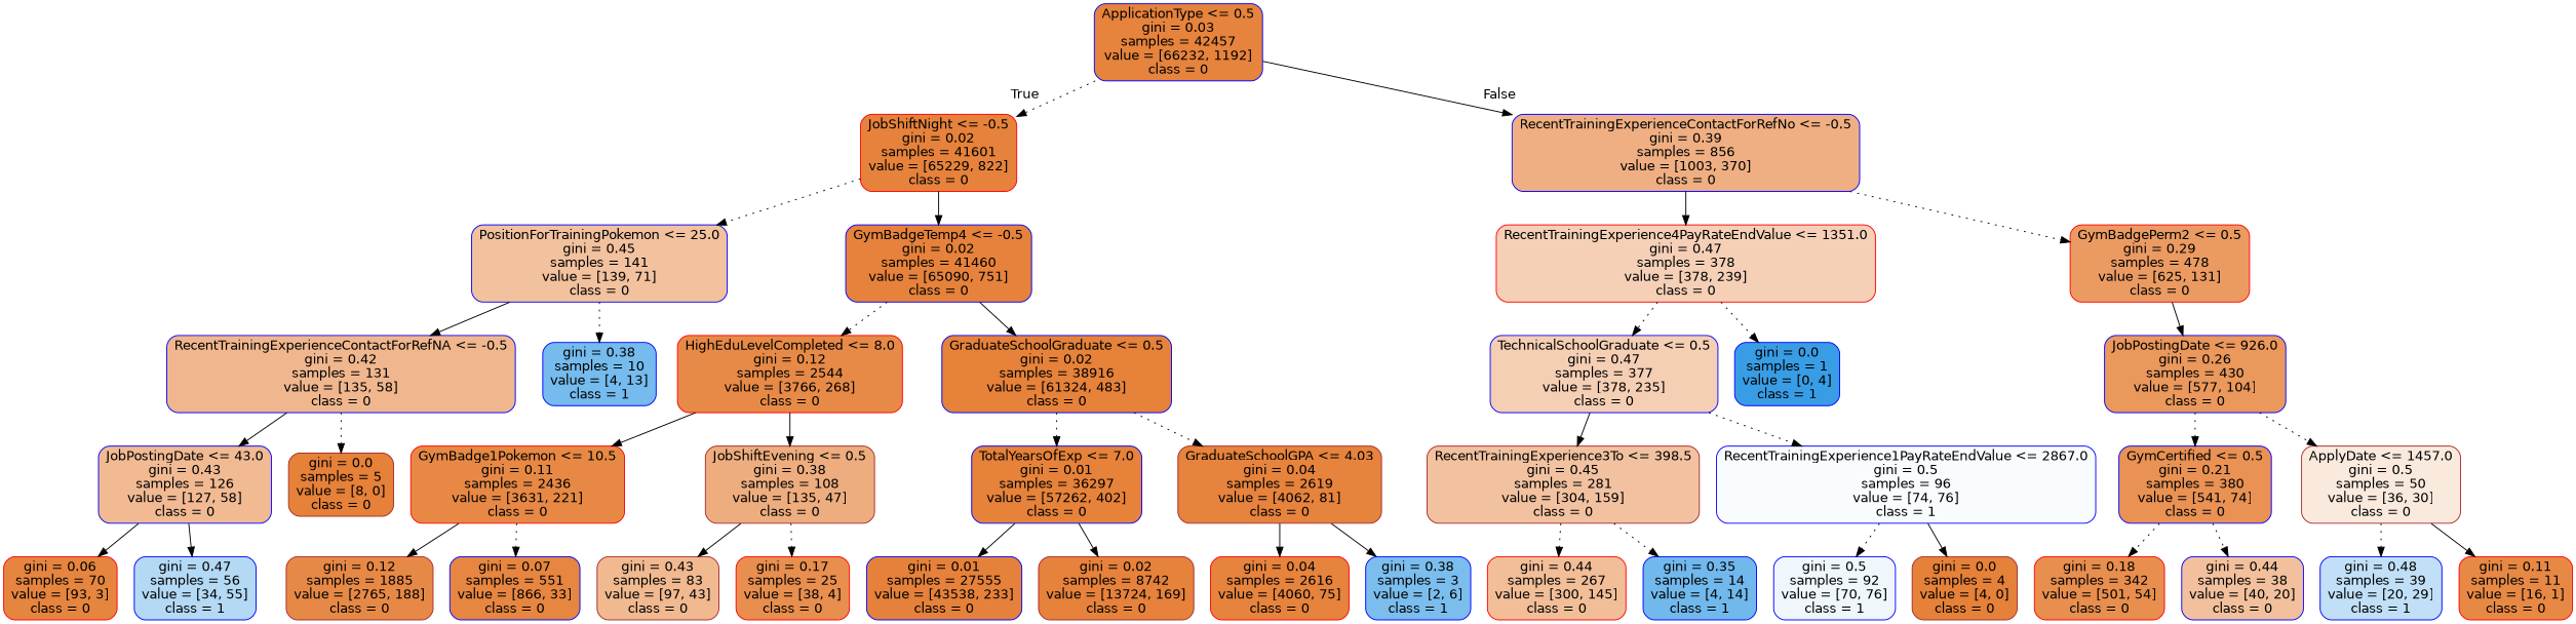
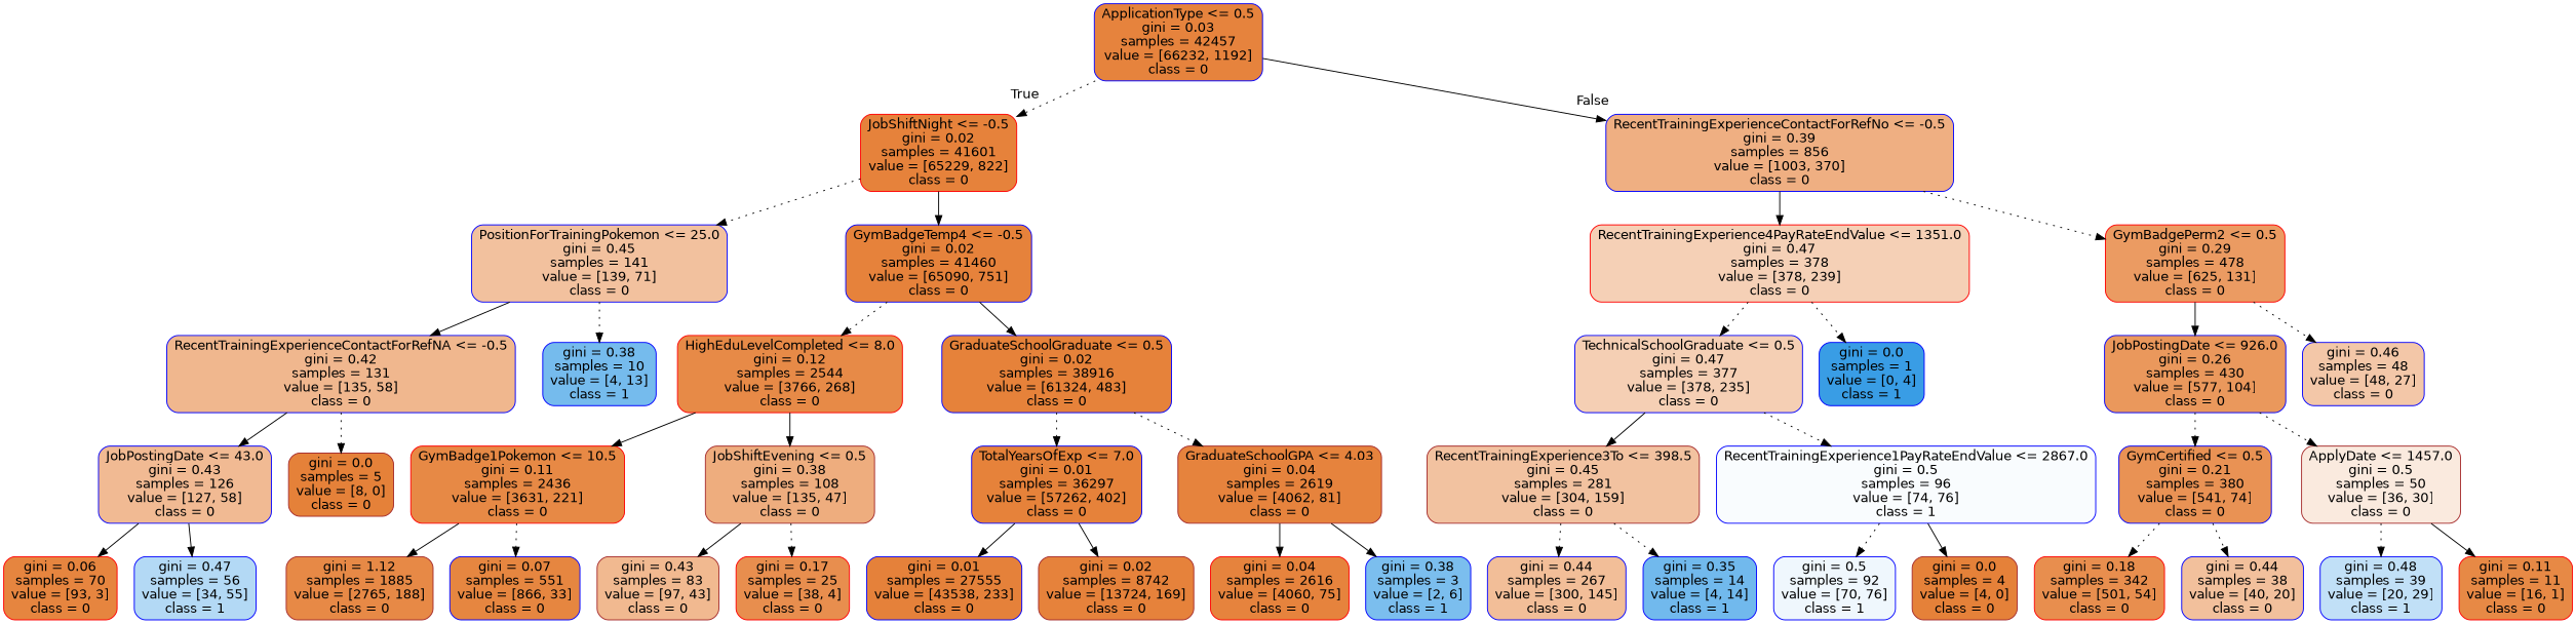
  digraph {
    node [color=blue fillcolor="#e58139fa" fontname=helvetica shape=box style="filled, rounded"]
    edge [fontname=helvetica style=dotted]
    n1 [label="ApplicationType <= 0.5\ngini = 0.03\nsamples = 42457\nvalue = [66232, 1192]\nclass = 0"]
    n2 [color=red fillcolor="#e58139fc" label="JobShiftNight <= -0.5\ngini = 0.02\nsamples = 41601\nvalue = [65229, 822]\nclass = 0"]
    n3 [fillcolor="#e58139a1" label="RecentTrainingExperienceContactForRefNo <= -0.5\ngini = 0.39\nsamples = 856\nvalue = [1003, 370]\nclass = 0"]
    n4 [fillcolor="#e581397d" label="PositionForTrainingPokemon <= 25.0\ngini = 0.45\nsamples = 141\nvalue = [139, 71]\nclass = 0"]
    n5 [fillcolor="#e58139fc" label="GymBadgeTemp4 <= -0.5\ngini = 0.02\nsamples = 41460\nvalue = [65090, 751]\nclass = 0"]
    n6 [color=red fillcolor="#e581395e" label="RecentTrainingExperience4PayRateEndValue <= 1351.0\ngini = 0.47\nsamples = 378\nvalue = [378, 239]\nclass = 0"]
    n7 [color=red fillcolor="#e58139ca" label="GymBadgePerm2 <= 0.5\ngini = 0.29\nsamples = 478\nvalue = [625, 131]\nclass = 0"]
    n8 [fillcolor="#e5813991" label="RecentTrainingExperienceContactForRefNA <= -0.5\ngini = 0.42\nsamples = 131\nvalue = [135, 58]\nclass = 0"]
    n9 [fillcolor="#399de5b1" label="gini = 0.38\nsamples = 10\nvalue = [4, 13]\nclass = 1"]
    n10 [color=red fillcolor="#e58139ed" label="HighEduLevelCompleted <= 8.0\ngini = 0.12\nsamples = 2544\nvalue = [3766, 268]\nclass = 0"]
    n11 [fillcolor="#e58139fd" label="GraduateSchoolGraduate <= 0.5\ngini = 0.02\nsamples = 38916\nvalue = [61324, 483]\nclass = 0"]
    n12 [fillcolor="#e581398b" label="JobPostingDate <= 43.0\ngini = 0.43\nsamples = 126\nvalue = [127, 58]\nclass = 0"]
    n13 [color=brown fillcolor="#e58139ff" label="gini = 0.0\nsamples = 5\nvalue = [8, 0]\nclass = 0"]
    n14 [color=red fillcolor="#e58139f7" label="gini = 0.06\nsamples = 70\nvalue = [93, 3]\nclass = 0"]
    n15 [fillcolor="#399de561" label="gini = 0.47\nsamples = 56\nvalue = [34, 55]\nclass = 1"]
    n16 [color=red fillcolor="#e58139ef" label="GymBadge1Pokemon <= 10.5\ngini = 0.11\nsamples = 2436\nvalue = [3631, 221]\nclass = 0"]
    n17 [color=brown fillcolor="#e58139a6" label="JobShiftEvening <= 0.5\ngini = 0.38\nsamples = 108\nvalue = [135, 47]\nclass = 0"]
    n18 [fillcolor="#e58139fd" label="TotalYearsOfExp <= 7.0\ngini = 0.01\nsamples = 36297\nvalue = [57262, 402]\nclass = 0"]
    n19 [color=brown label="GraduateSchoolGPA <= 4.03\ngini = 0.04\nsamples = 2619\nvalue = [4062, 81]\nclass = 0"]
-   n20 [color=brown fillcolor="#e58139ee" label="gini = 0.12\nsamples = 1885\nvalue = [2765, 188]\nclass = 0"]
+   n20 [color=brown fillcolor="#e58139ee" label="gini = 1.12\nsamples = 1885\nvalue = [2765, 188]\nclass = 0"]
    n21 [fillcolor="#e58139f5" label="gini = 0.07\nsamples = 551\nvalue = [866, 33]\nclass = 0"]
    n22 [color=brown fillcolor="#e581398e" label="gini = 0.43\nsamples = 83\nvalue = [97, 43]\nclass = 0"]
    n23 [color=red fillcolor="#e58139e4" label="gini = 0.17\nsamples = 25\nvalue = [38, 4]\nclass = 0"]
    n24 [fillcolor="#e58139fe" label="gini = 0.01\nsamples = 27555\nvalue = [43538, 233]\nclass = 0"]
    n25 [color=brown fillcolor="#e58139fc" label="gini = 0.02\nsamples = 8742\nvalue = [13724, 169]\nclass = 0"]
    n26 [color=red label="gini = 0.04\nsamples = 2616\nvalue = [4060, 75]\nclass = 0"]
    n27 [fillcolor="#399de5aa" label="gini = 0.38\nsamples = 3\nvalue = [2, 6]\nclass = 1"]
    n28 [fillcolor="#e5813960" label="TechnicalSchoolGraduate <= 0.5\ngini = 0.47\nsamples = 377\nvalue = [378, 235]\nclass = 0"]
    n29 [fillcolor="#399de5ff" label="gini = 0.0\nsamples = 1\nvalue = [0, 4]\nclass = 1"]
    n30 [fillcolor="#e58139d1" label="JobPostingDate <= 926.0\ngini = 0.26\nsamples = 430\nvalue = [577, 104]\nclass = 0"]
+   n31 [fillcolor="#e5813970" label="gini = 0.46\nsamples = 48\nvalue = [48, 27]\nclass = 0"]
    n32 [color=brown fillcolor="#e581397a" label="RecentTrainingExperience3To <= 398.5\ngini = 0.45\nsamples = 281\nvalue = [304, 159]\nclass = 0"]
    n33 [fillcolor="#399de507" label="RecentTrainingExperience1PayRateEndValue <= 2867.0\ngini = 0.5\nsamples = 96\nvalue = [74, 76]\nclass = 1"]
-   n34 [color=red fillcolor="#e5813984" label="gini = 0.44\nsamples = 267\nvalue = [300, 145]\nclass = 0"]
+   n34 [fillcolor="#e5813984" label="gini = 0.44\nsamples = 267\nvalue = [300, 145]\nclass = 0"]
    n35 [fillcolor="#399de5b6" label="gini = 0.35\nsamples = 14\nvalue = [4, 14]\nclass = 1"]
    n36 [fillcolor="#399de514" label="gini = 0.5\nsamples = 92\nvalue = [70, 76]\nclass = 1"]
    n37 [color=brown fillcolor="#e58139ff" label="gini = 0.0\nsamples = 4\nvalue = [4, 0]\nclass = 0"]
    n38 [fillcolor="#e58139dc" label="GymCertified <= 0.5\ngini = 0.21\nsamples = 380\nvalue = [541, 74]\nclass = 0"]
    n39 [color=brown fillcolor="#e581392a" label="ApplyDate <= 1457.0\ngini = 0.5\nsamples = 50\nvalue = [36, 30]\nclass = 0"]
    n40 [color=red fillcolor="#e58139e4" label="gini = 0.18\nsamples = 342\nvalue = [501, 54]\nclass = 0"]
    n41 [fillcolor="#e581397f" label="gini = 0.44\nsamples = 38\nvalue = [40, 20]\nclass = 0"]
    n42 [fillcolor="#399de54f" label="gini = 0.48\nsamples = 39\nvalue = [20, 29]\nclass = 1"]
    n43 [color=red fillcolor="#e58139ef" label="gini = 0.11\nsamples = 11\nvalue = [16, 1]\nclass = 0"]
    n1 -> n2 [headlabel=True labelangle=45 labeldistance=2.5]
    n1 -> n3 [headlabel=False labelangle=-45 labeldistance=2.5 style=solid]
    n2 -> n4
    n2 -> n5 [style=solid]
    n3 -> n6 [style=solid]
    n3 -> n7
    n4 -> n8 [style=solid]
    n4 -> n9
    n5 -> n10
    n5 -> n11 [style=solid]
    n6 -> n28
    n6 -> n29
    n7 -> n30 [style=solid]
+   n7 -> n31
    n8 -> n12 [style=solid]
    n8 -> n13
    n10 -> n16 [style=solid]
    n10 -> n17 [style=solid]
    n11 -> n18
    n11 -> n19
    n12 -> n14 [style=solid]
    n12 -> n15 [style=solid]
    n16 -> n20 [style=solid]
    n16 -> n21
    n17 -> n22 [style=solid]
    n17 -> n23
    n18 -> n24 [style=solid]
    n18 -> n25 [style=solid]
    n19 -> n26 [style=solid]
    n19 -> n27 [style=solid]
    n28 -> n32 [style=solid]
    n28 -> n33
    n30 -> n38
    n30 -> n39
    n32 -> n34
    n32 -> n35
    n33 -> n36
    n33 -> n37 [style=solid]
    n38 -> n40
    n38 -> n41
    n39 -> n42
    n39 -> n43 [style=solid]
  }
